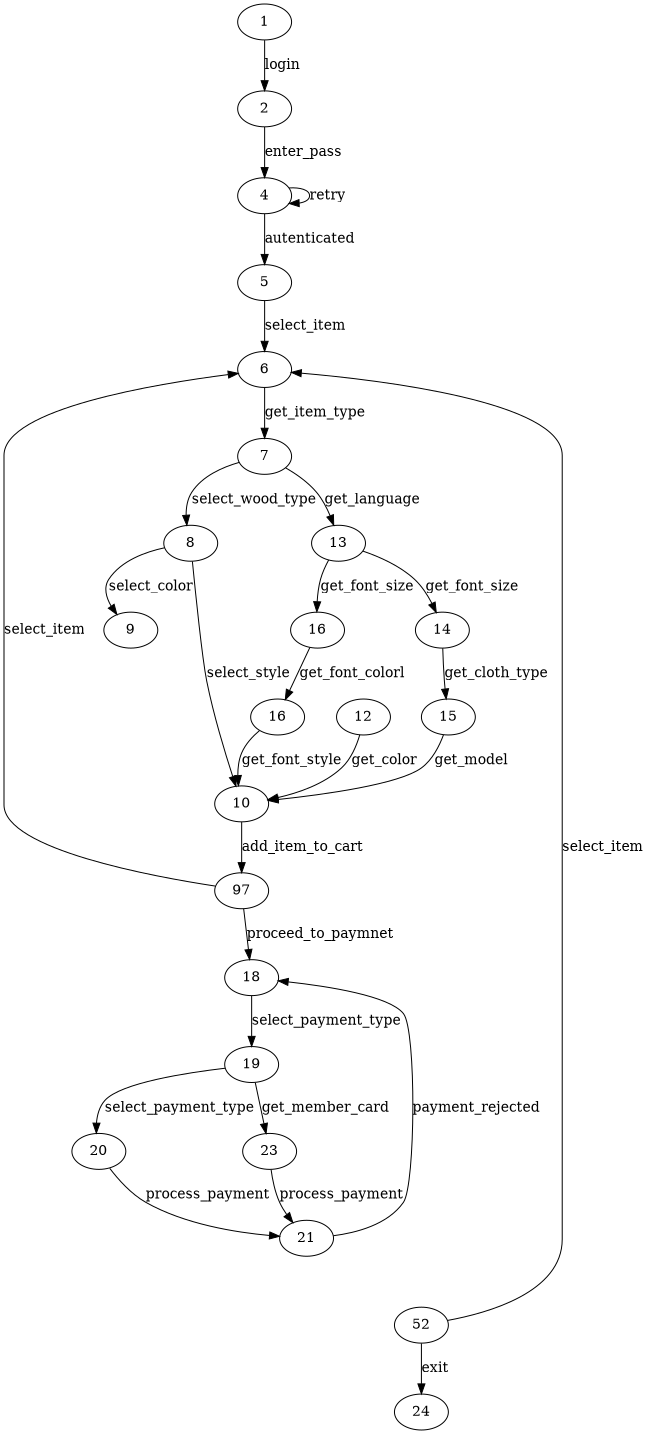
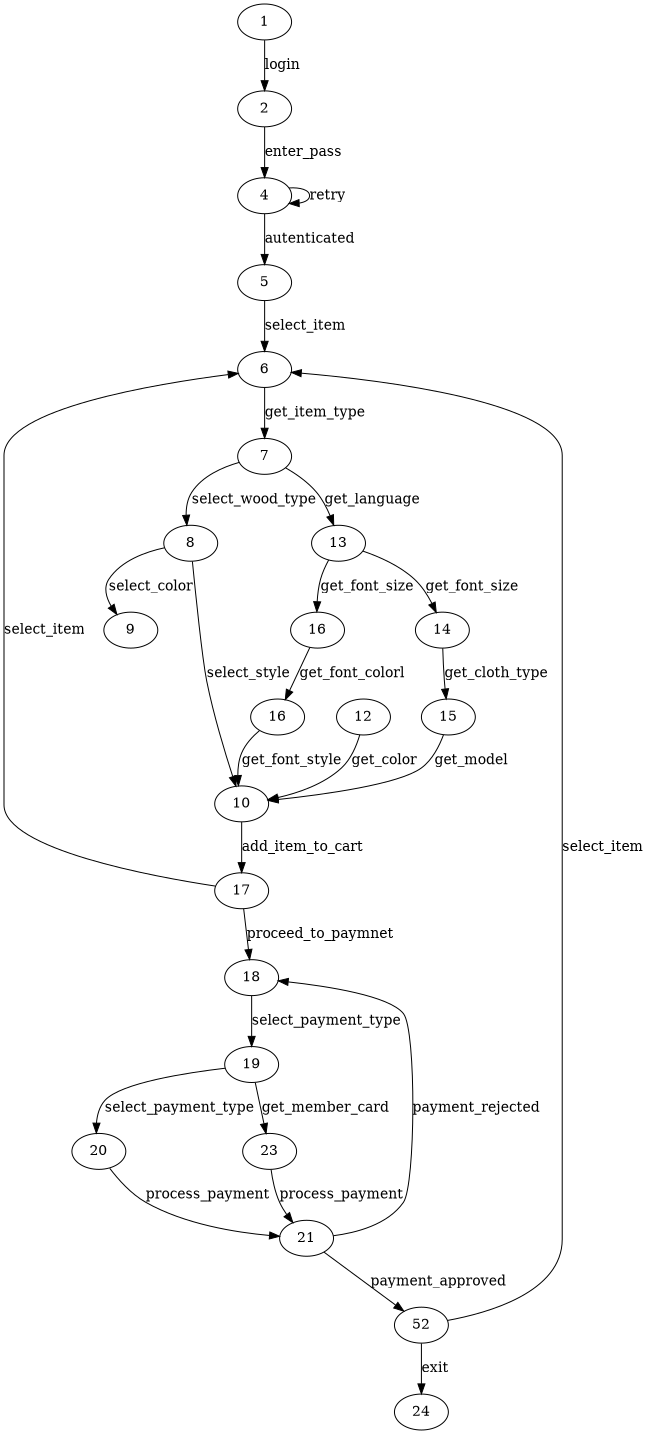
  digraph {
    node [weight=7]
    edge [weight=7]
    n1 [label=1]
    n2 [label=2]
    n3 [label=4]
    n4 [label=5]
    n5 [label=6]
    n6 [label=7]
    n7 [label=8]
    n8 [label=13]
    n9 [label=9]
    n10 [label=10]
    n11 [label=14]
    n12 [label=16]
-   n13 [label=97]
+   n13 [label=17]
    n14 [label=18]
    n15 [label=12]
    n16 [label=15]
    16 [weight=""]
    n18 [label=19]
    n19 [label=20]
    n20 [label=23]
    n21 [label=21]
    n22 [label=52]
    24 [weight=""]
    n1 -> n2 [label=login]
    n2 -> n3 [label=enter_pass]
    n3 -> n3 [label=retry]
    n3 -> n4 [label=autenticated]
    n4 -> n5 [label=select_item]
    n5 -> n6 [label=get_item_type]
    n6 -> n7 [label=select_wood_type]
    n6 -> n8 [label=get_language]
    n7 -> n9 [label=select_color]
    n7 -> n10 [label=select_style]
    n8 -> n11 [label=get_font_size]
    n8 -> n12 [label=get_font_size]
    n10 -> n13 [label=add_item_to_cart]
    n11 -> n16 [label=get_cloth_type]
    n12 -> 16 [label=get_font_colorl]
    n13 -> n5 [label=select_item]
    n13 -> n14 [label=proceed_to_paymnet]
    n14 -> n18 [label=select_payment_type]
    n15 -> n10 [label=get_color]
    n16 -> n10 [label=get_model]
    16 -> n10 [label=get_font_style]
    n18 -> n19 [label=select_payment_type]
    n18 -> n20 [label=get_member_card]
    n19 -> n21 [label=process_payment]
    n20 -> n21 [label=process_payment]
    n21 -> n14 [label=payment_rejected]
+   n21 -> n22 [label=payment_approved]
    n22 -> n5 [label=select_item]
    n22 -> 24 [label=exit]
  }
